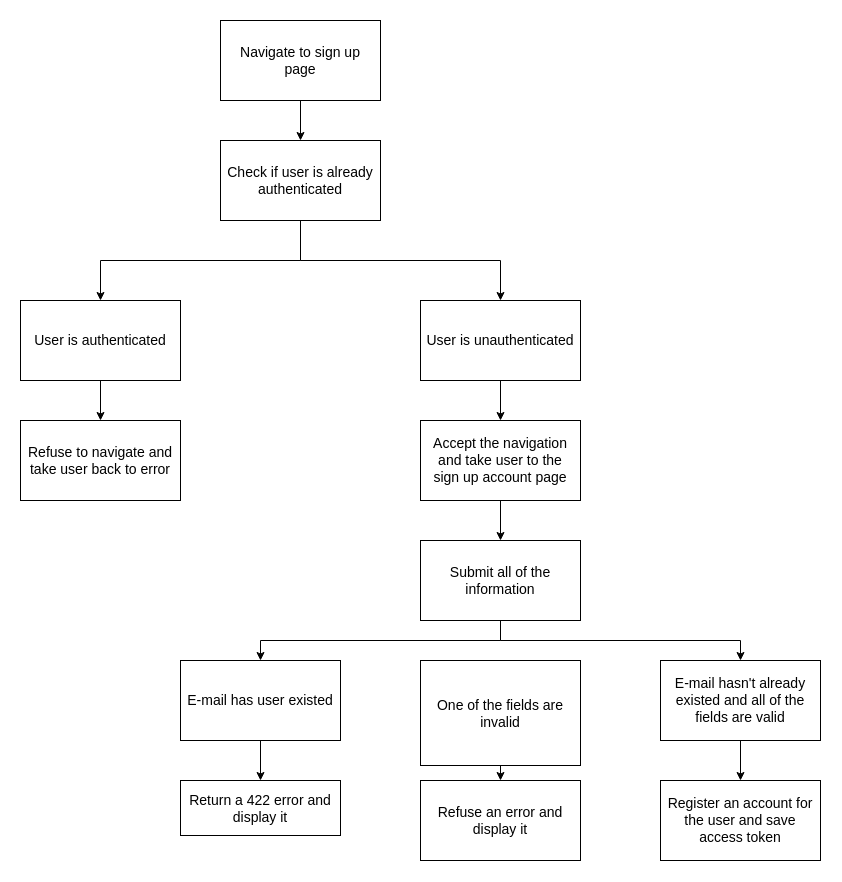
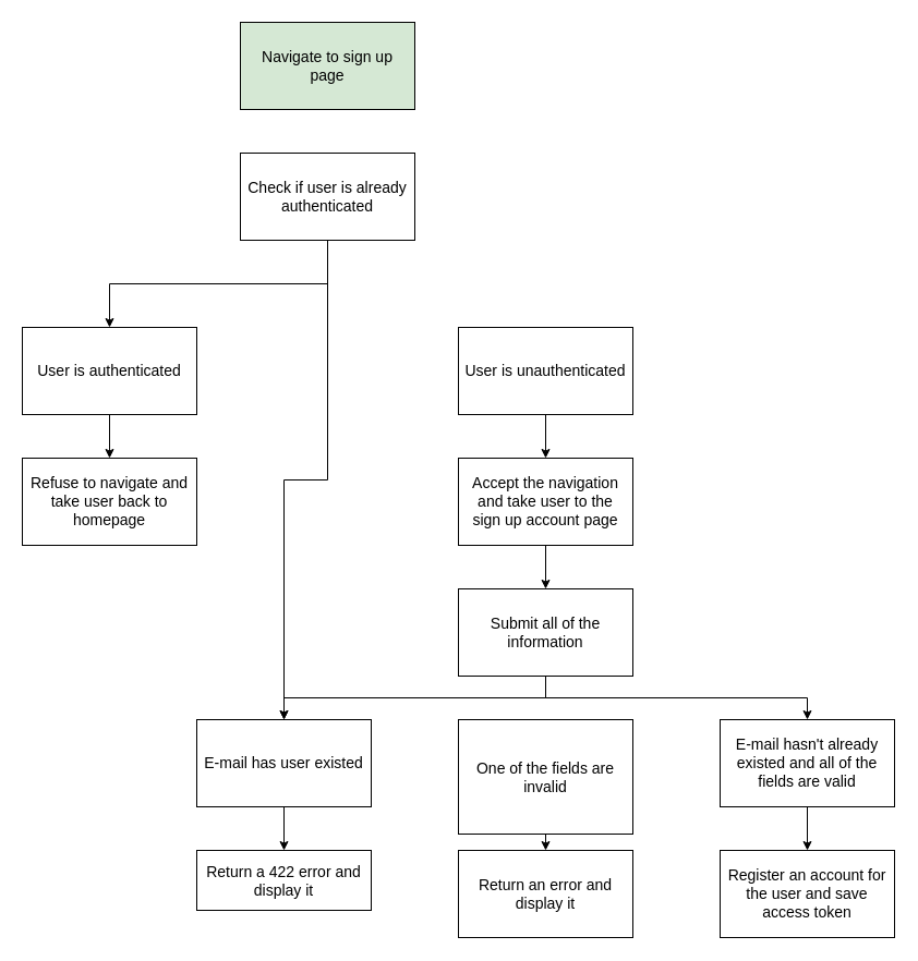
  <mxCell id="0" />
  <mxCell id="1" parent="0" />
- <mxCell id="2" style="edgeStyle=orthogonalEdgeStyle;rounded=0;orthogonalLoop=1;jettySize=auto;html=1;exitX=0.5;exitY=1;exitDx=0;exitDy=0;" edge="1" parent="1" source="3" target="6"><mxGeometry relative="1" as="geometry" /></mxCell>
- <mxCell id="3" value="Navigate to sign up page" style="rounded=0;whiteSpace=wrap;html=1;fontSize=14;spacing=7;" vertex="1" parent="1"><mxGeometry x="220" y="20" width="160" height="80" as="geometry" /></mxCell>
+ <mxCell id="3" value="Navigate to sign up page" style="rounded=0;whiteSpace=wrap;html=1;fontSize=14;spacing=7;fillColor=#d5e8d4;" vertex="1" parent="1"><mxGeometry x="220" y="20" width="160" height="80" as="geometry" /></mxCell>
  <mxCell id="4" style="edgeStyle=orthogonalEdgeStyle;rounded=0;orthogonalLoop=1;jettySize=auto;html=1;exitX=0.5;exitY=1;exitDx=0;exitDy=0;entryX=0.5;entryY=0;entryDx=0;entryDy=0;" edge="1" parent="1" source="6" target="8"><mxGeometry relative="1" as="geometry" /></mxCell>
- <mxCell id="5" style="edgeStyle=orthogonalEdgeStyle;rounded=0;orthogonalLoop=1;jettySize=auto;html=1;exitX=0.5;exitY=1;exitDx=0;exitDy=0;entryX=0.5;entryY=0;entryDx=0;entryDy=0;" edge="1" parent="1" source="6" target="10"><mxGeometry relative="1" as="geometry" /></mxCell>
+ <mxCell id="5" style="edgeStyle=orthogonalEdgeStyle;rounded=0;orthogonalLoop=1;jettySize=auto;html=1;exitX=0.5;exitY=1;exitDx=0;exitDy=0;" edge="1" parent="1" source="6" target="18"><mxGeometry relative="1" as="geometry" /></mxCell>
  <mxCell id="6" value="Check if user is already authenticated" style="rounded=0;whiteSpace=wrap;html=1;fontSize=14;spacing=7;" vertex="1" parent="1"><mxGeometry x="220" y="140" width="160" height="80" as="geometry" /></mxCell>
  <mxCell id="7" style="edgeStyle=orthogonalEdgeStyle;rounded=0;orthogonalLoop=1;jettySize=auto;html=1;exitX=0.5;exitY=1;exitDx=0;exitDy=0;entryX=0.5;entryY=0;entryDx=0;entryDy=0;" edge="1" parent="1" source="8" target="11"><mxGeometry relative="1" as="geometry" /></mxCell>
  <mxCell id="8" value="User is authenticated" style="rounded=0;whiteSpace=wrap;html=1;fontSize=14;spacing=7;" vertex="1" parent="1"><mxGeometry x="20" y="300" width="160" height="80" as="geometry" /></mxCell>
  <mxCell id="9" style="edgeStyle=orthogonalEdgeStyle;rounded=0;orthogonalLoop=1;jettySize=auto;html=1;exitX=0.5;exitY=1;exitDx=0;exitDy=0;entryX=0.5;entryY=0;entryDx=0;entryDy=0;" edge="1" parent="1" source="10" target="13"><mxGeometry relative="1" as="geometry" /></mxCell>
  <mxCell id="10" value="User is unauthenticated" style="rounded=0;whiteSpace=wrap;html=1;fontSize=14;spacing=7;" vertex="1" parent="1"><mxGeometry x="420" y="300" width="160" height="80" as="geometry" /></mxCell>
- <mxCell id="11" value="Refuse to navigate and take user back to error" style="rounded=0;whiteSpace=wrap;html=1;fontSize=14;spacing=7;" vertex="1" parent="1"><mxGeometry x="20" y="420" width="160" height="80" as="geometry" /></mxCell>
+ <mxCell id="11" value="Refuse to navigate and take user back to homepage" style="rounded=0;whiteSpace=wrap;html=1;fontSize=14;spacing=7;" vertex="1" parent="1"><mxGeometry x="20" y="420" width="160" height="80" as="geometry" /></mxCell>
  <mxCell id="12" style="edgeStyle=orthogonalEdgeStyle;rounded=0;orthogonalLoop=1;jettySize=auto;html=1;exitX=0.5;exitY=1;exitDx=0;exitDy=0;entryX=0.5;entryY=0;entryDx=0;entryDy=0;" edge="1" parent="1" source="13" target="16"><mxGeometry relative="1" as="geometry" /></mxCell>
  <mxCell id="13" value="Accept the navigation and take user to the sign up account page" style="rounded=0;whiteSpace=wrap;html=1;fontSize=14;spacing=7;" vertex="1" parent="1"><mxGeometry x="420" y="420" width="160" height="80" as="geometry" /></mxCell>
  <mxCell id="14" style="edgeStyle=orthogonalEdgeStyle;rounded=0;orthogonalLoop=1;jettySize=auto;html=1;exitX=0.5;exitY=1;exitDx=0;exitDy=0;entryX=0.5;entryY=0;entryDx=0;entryDy=0;" edge="1" parent="1" source="16" target="18"><mxGeometry relative="1" as="geometry" /></mxCell>
  <mxCell id="15" style="edgeStyle=orthogonalEdgeStyle;rounded=0;orthogonalLoop=1;jettySize=auto;html=1;exitX=0.5;exitY=1;exitDx=0;exitDy=0;entryX=0.5;entryY=0;entryDx=0;entryDy=0;" edge="1" parent="1" source="16" target="20"><mxGeometry relative="1" as="geometry" /></mxCell>
  <mxCell id="16" value="Submit all of the information" style="rounded=0;whiteSpace=wrap;html=1;fontSize=14;spacing=7;" vertex="1" parent="1"><mxGeometry x="420" y="540" width="160" height="80" as="geometry" /></mxCell>
  <mxCell id="17" style="edgeStyle=orthogonalEdgeStyle;rounded=0;orthogonalLoop=1;jettySize=auto;html=1;exitX=0.5;exitY=1;exitDx=0;exitDy=0;entryX=0.5;entryY=0;entryDx=0;entryDy=0;" edge="1" parent="1" source="18" target="21"><mxGeometry relative="1" as="geometry" /></mxCell>
  <mxCell id="18" value="E-mail has user existed" style="rounded=0;whiteSpace=wrap;html=1;fontSize=14;spacing=7;" vertex="1" parent="1"><mxGeometry x="180" y="660" width="160" height="80" as="geometry" /></mxCell>
  <mxCell id="19" style="edgeStyle=orthogonalEdgeStyle;rounded=0;orthogonalLoop=1;jettySize=auto;html=1;exitX=0.5;exitY=1;exitDx=0;exitDy=0;entryX=0.5;entryY=0;entryDx=0;entryDy=0;" edge="1" parent="1" source="20" target="25"><mxGeometry relative="1" as="geometry" /></mxCell>
  <mxCell id="20" value="E-mail hasn't already existed and all of the fields are valid" style="rounded=0;whiteSpace=wrap;html=1;fontSize=14;spacing=7;" vertex="1" parent="1"><mxGeometry x="660" y="660" width="160" height="80" as="geometry" /></mxCell>
  <mxCell id="21" value="Return a 422 error and display it" style="rounded=0;whiteSpace=wrap;html=1;fontSize=14;spacing=7;" vertex="1" parent="1"><mxGeometry x="180" y="780" width="160" height="55" as="geometry" /></mxCell>
  <mxCell id="22" style="edgeStyle=orthogonalEdgeStyle;rounded=0;orthogonalLoop=1;jettySize=auto;html=1;exitX=0.5;exitY=1;exitDx=0;exitDy=0;entryX=0.5;entryY=0;entryDx=0;entryDy=0;" edge="1" parent="1" source="23" target="24"><mxGeometry relative="1" as="geometry" /></mxCell>
  <mxCell id="23" value="One of the fields are invalid" style="rounded=0;whiteSpace=wrap;html=1;fontSize=14;spacing=7;" vertex="1" parent="1"><mxGeometry x="420" y="660" width="160" height="105" as="geometry" /></mxCell>
- <mxCell id="24" value="Refuse an error and display it" style="rounded=0;whiteSpace=wrap;html=1;fontSize=14;spacing=7;" vertex="1" parent="1"><mxGeometry x="420" y="780" width="160" height="80" as="geometry" /></mxCell>
+ <mxCell id="24" value="Return an error and display it" style="rounded=0;whiteSpace=wrap;html=1;fontSize=14;spacing=7;" vertex="1" parent="1"><mxGeometry x="420" y="780" width="160" height="80" as="geometry" /></mxCell>
  <mxCell id="25" value="Register an account for the user and save access token" style="rounded=0;whiteSpace=wrap;html=1;fontSize=14;spacing=7;" vertex="1" parent="1"><mxGeometry x="660" y="780" width="160" height="80" as="geometry" /></mxCell>
